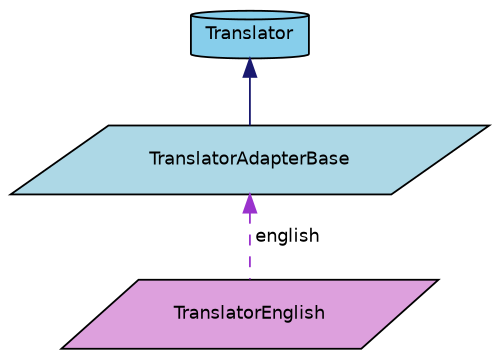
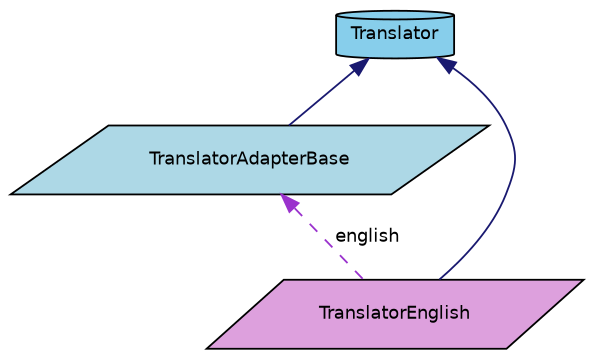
  digraph {
    node [color=black fontname=Helvetica fontsize=10 shape=parallelogram style=filled]
    edge [color=midnightblue dir=back fontname=Helvetica fontsize=10 labelfontname=Helvetica labelfontsize=10 style=solid]
    n1 [fillcolor=lightblue fontcolor=black height=0.2 label=TranslatorAdapterBase width=0.4]
    n2 [fillcolor=plum height=0.2 label=TranslatorEnglish width=0.4]
    n3 [fillcolor=skyblue height=0.2 label=Translator shape=cylinder width=0.4]
    n1 -> n2 [color=darkorchid3 label=" english" style=dashed]
    n3 -> n1
+   n3 -> n2
  }
